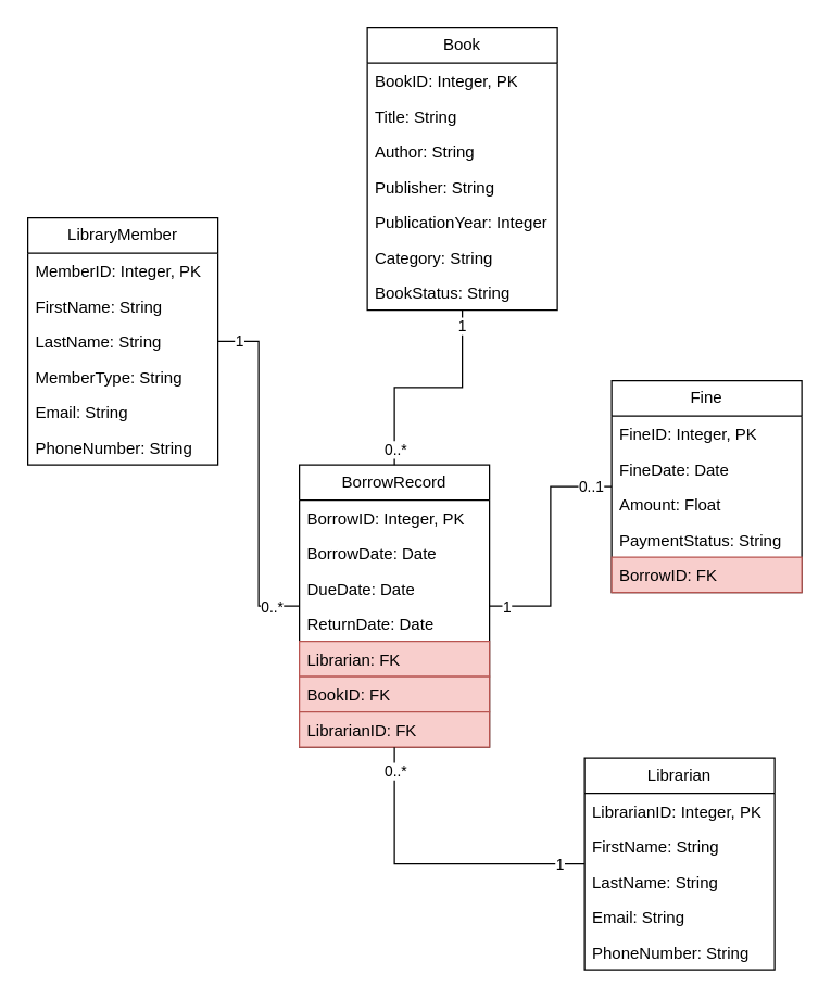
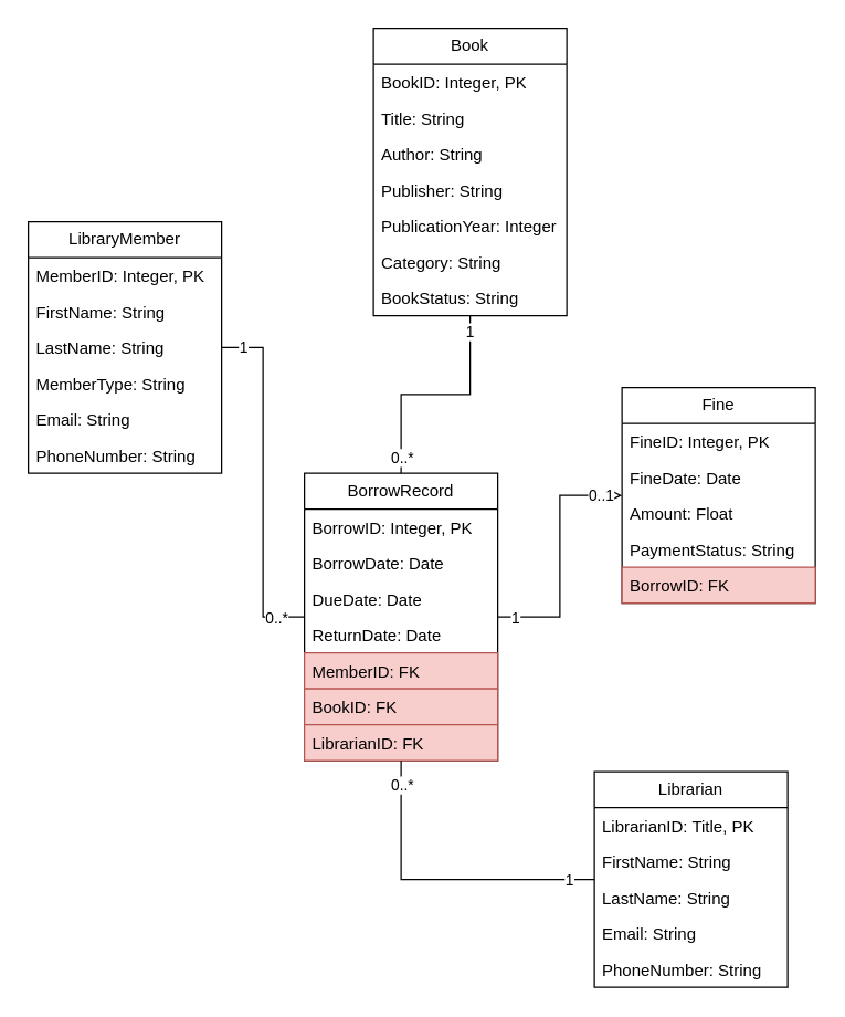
  <mxCell id="0" />
  <mxCell id="1" parent="0" />
  <mxCell id="2" style="edgeStyle=orthogonalEdgeStyle;rounded=0;orthogonalLoop=1;jettySize=auto;html=1;entryX=0;entryY=0.5;entryDx=0;entryDy=0;endArrow=none;endFill=0;" edge="1" parent="1" source="5" target="26"><mxGeometry relative="1" as="geometry" /></mxCell>
  <mxCell id="3" value="1" style="edgeLabel;html=1;align=center;verticalAlign=middle;resizable=0;points=[];" vertex="1" connectable="0" parent="2"><mxGeometry x="-0.885" y="1" relative="1" as="geometry"><mxPoint as="offset" /></mxGeometry></mxCell>
  <mxCell id="4" value="0..*" style="edgeLabel;html=1;align=center;verticalAlign=middle;resizable=0;points=[];" vertex="1" connectable="0" parent="2"><mxGeometry x="0.836" relative="1" as="geometry"><mxPoint as="offset" /></mxGeometry></mxCell>
  <mxCell id="5" value="LibraryMember" style="swimlane;fontStyle=0;childLayout=stackLayout;horizontal=1;startSize=26;fillColor=none;horizontalStack=0;resizeParent=1;resizeParentMax=0;resizeLast=0;collapsible=1;marginBottom=0;whiteSpace=wrap;html=1;" vertex="1" parent="1"><mxGeometry x="20" y="160" width="140" height="182" as="geometry" /></mxCell>
  <mxCell id="6" value="MemberID: Integer, PK" style="text;strokeColor=none;fillColor=none;align=left;verticalAlign=top;spacingLeft=4;spacingRight=4;overflow=hidden;rotatable=0;points=[[0,0.5],[1,0.5]];portConstraint=eastwest;whiteSpace=wrap;html=1;" vertex="1" parent="5"><mxGeometry y="26" width="140" height="26" as="geometry" /></mxCell>
  <mxCell id="7" value="FirstName: String" style="text;strokeColor=none;fillColor=none;align=left;verticalAlign=top;spacingLeft=4;spacingRight=4;overflow=hidden;rotatable=0;points=[[0,0.5],[1,0.5]];portConstraint=eastwest;whiteSpace=wrap;html=1;" vertex="1" parent="5"><mxGeometry y="52" width="140" height="26" as="geometry" /></mxCell>
  <mxCell id="8" value="LastName: String" style="text;strokeColor=none;fillColor=none;align=left;verticalAlign=top;spacingLeft=4;spacingRight=4;overflow=hidden;rotatable=0;points=[[0,0.5],[1,0.5]];portConstraint=eastwest;whiteSpace=wrap;html=1;" vertex="1" parent="5"><mxGeometry y="78" width="140" height="26" as="geometry" /></mxCell>
  <mxCell id="9" value="MemberType: String" style="text;strokeColor=none;fillColor=none;align=left;verticalAlign=top;spacingLeft=4;spacingRight=4;overflow=hidden;rotatable=0;points=[[0,0.5],[1,0.5]];portConstraint=eastwest;whiteSpace=wrap;html=1;" vertex="1" parent="5"><mxGeometry y="104" width="140" height="26" as="geometry" /></mxCell>
  <mxCell id="10" value="Email: String" style="text;strokeColor=none;fillColor=none;align=left;verticalAlign=top;spacingLeft=4;spacingRight=4;overflow=hidden;rotatable=0;points=[[0,0.5],[1,0.5]];portConstraint=eastwest;whiteSpace=wrap;html=1;" vertex="1" parent="5"><mxGeometry y="130" width="140" height="26" as="geometry" /></mxCell>
  <mxCell id="11" value="PhoneNumber: String" style="text;strokeColor=none;fillColor=none;align=left;verticalAlign=top;spacingLeft=4;spacingRight=4;overflow=hidden;rotatable=0;points=[[0,0.5],[1,0.5]];portConstraint=eastwest;whiteSpace=wrap;html=1;" vertex="1" parent="5"><mxGeometry y="156" width="140" height="26" as="geometry" /></mxCell>
  <mxCell id="12" style="edgeStyle=orthogonalEdgeStyle;rounded=0;orthogonalLoop=1;jettySize=auto;html=1;entryX=0.5;entryY=0;entryDx=0;entryDy=0;endArrow=none;endFill=0;" edge="1" parent="1" source="15" target="26"><mxGeometry relative="1" as="geometry" /></mxCell>
  <mxCell id="13" value="1" style="edgeLabel;html=1;align=center;verticalAlign=middle;resizable=0;points=[];" vertex="1" connectable="0" parent="12"><mxGeometry x="-0.866" y="-1" relative="1" as="geometry"><mxPoint as="offset" /></mxGeometry></mxCell>
  <mxCell id="14" value="0..*" style="edgeLabel;html=1;align=center;verticalAlign=middle;resizable=0;points=[];" vertex="1" connectable="0" parent="12"><mxGeometry x="0.848" relative="1" as="geometry"><mxPoint as="offset" /></mxGeometry></mxCell>
  <mxCell id="15" value="Book" style="swimlane;fontStyle=0;childLayout=stackLayout;horizontal=1;startSize=26;fillColor=none;horizontalStack=0;resizeParent=1;resizeParentMax=0;resizeLast=0;collapsible=1;marginBottom=0;whiteSpace=wrap;html=1;" vertex="1" parent="1"><mxGeometry x="270" y="20" width="140" height="208" as="geometry" /></mxCell>
  <mxCell id="16" value="BookID: Integer, PK" style="text;strokeColor=none;fillColor=none;align=left;verticalAlign=top;spacingLeft=4;spacingRight=4;overflow=hidden;rotatable=0;points=[[0,0.5],[1,0.5]];portConstraint=eastwest;whiteSpace=wrap;html=1;" vertex="1" parent="15"><mxGeometry y="26" width="140" height="26" as="geometry" /></mxCell>
  <mxCell id="17" value="Title: String" style="text;strokeColor=none;fillColor=none;align=left;verticalAlign=top;spacingLeft=4;spacingRight=4;overflow=hidden;rotatable=0;points=[[0,0.5],[1,0.5]];portConstraint=eastwest;whiteSpace=wrap;html=1;" vertex="1" parent="15"><mxGeometry y="52" width="140" height="26" as="geometry" /></mxCell>
  <mxCell id="18" value="Author: String" style="text;strokeColor=none;fillColor=none;align=left;verticalAlign=top;spacingLeft=4;spacingRight=4;overflow=hidden;rotatable=0;points=[[0,0.5],[1,0.5]];portConstraint=eastwest;whiteSpace=wrap;html=1;" vertex="1" parent="15"><mxGeometry y="78" width="140" height="26" as="geometry" /></mxCell>
  <mxCell id="19" value="Publisher: String" style="text;strokeColor=none;fillColor=none;align=left;verticalAlign=top;spacingLeft=4;spacingRight=4;overflow=hidden;rotatable=0;points=[[0,0.5],[1,0.5]];portConstraint=eastwest;whiteSpace=wrap;html=1;" vertex="1" parent="15"><mxGeometry y="104" width="140" height="26" as="geometry" /></mxCell>
  <mxCell id="20" value="PublicationYear: Integer" style="text;strokeColor=none;fillColor=none;align=left;verticalAlign=top;spacingLeft=4;spacingRight=4;overflow=hidden;rotatable=0;points=[[0,0.5],[1,0.5]];portConstraint=eastwest;whiteSpace=wrap;html=1;" vertex="1" parent="15"><mxGeometry y="130" width="140" height="26" as="geometry" /></mxCell>
  <mxCell id="21" value="Category: String" style="text;strokeColor=none;fillColor=none;align=left;verticalAlign=top;spacingLeft=4;spacingRight=4;overflow=hidden;rotatable=0;points=[[0,0.5],[1,0.5]];portConstraint=eastwest;whiteSpace=wrap;html=1;" vertex="1" parent="15"><mxGeometry y="156" width="140" height="26" as="geometry" /></mxCell>
  <mxCell id="22" value="BookStatus: String" style="text;strokeColor=none;fillColor=none;align=left;verticalAlign=top;spacingLeft=4;spacingRight=4;overflow=hidden;rotatable=0;points=[[0,0.5],[1,0.5]];portConstraint=eastwest;whiteSpace=wrap;html=1;" vertex="1" parent="15"><mxGeometry y="182" width="140" height="26" as="geometry" /></mxCell>
- <mxCell id="23" style="edgeStyle=orthogonalEdgeStyle;rounded=0;orthogonalLoop=1;jettySize=auto;html=1;entryX=0;entryY=0.5;entryDx=0;entryDy=0;endArrow=none;endFill=0;" edge="1" parent="1" source="26" target="34"><mxGeometry relative="1" as="geometry" /></mxCell>
+ <mxCell id="23" style="edgeStyle=orthogonalEdgeStyle;rounded=0;orthogonalLoop=1;jettySize=auto;html=1;entryX=0;entryY=0.5;entryDx=0;entryDy=0;endArrow=classic;endFill=0;" edge="1" parent="1" source="26" target="34"><mxGeometry relative="1" as="geometry" /></mxCell>
  <mxCell id="24" value="1" style="edgeLabel;html=1;align=center;verticalAlign=middle;resizable=0;points=[];" vertex="1" connectable="0" parent="23"><mxGeometry x="-0.867" relative="1" as="geometry"><mxPoint as="offset" /></mxGeometry></mxCell>
  <mxCell id="25" value="0..1" style="edgeLabel;html=1;align=center;verticalAlign=middle;resizable=0;points=[];" vertex="1" connectable="0" parent="23"><mxGeometry x="0.819" y="1" relative="1" as="geometry"><mxPoint as="offset" /></mxGeometry></mxCell>
  <mxCell id="26" value="BorrowRecord" style="swimlane;fontStyle=0;childLayout=stackLayout;horizontal=1;startSize=26;fillColor=none;horizontalStack=0;resizeParent=1;resizeParentMax=0;resizeLast=0;collapsible=1;marginBottom=0;whiteSpace=wrap;html=1;" vertex="1" parent="1"><mxGeometry x="220" y="342" width="140" height="208" as="geometry" /></mxCell>
  <mxCell id="27" value="BorrowID: Integer, PK" style="text;strokeColor=none;fillColor=none;align=left;verticalAlign=top;spacingLeft=4;spacingRight=4;overflow=hidden;rotatable=0;points=[[0,0.5],[1,0.5]];portConstraint=eastwest;whiteSpace=wrap;html=1;" vertex="1" parent="26"><mxGeometry y="26" width="140" height="26" as="geometry" /></mxCell>
  <mxCell id="28" value="BorrowDate: Date" style="text;strokeColor=none;fillColor=none;align=left;verticalAlign=top;spacingLeft=4;spacingRight=4;overflow=hidden;rotatable=0;points=[[0,0.5],[1,0.5]];portConstraint=eastwest;whiteSpace=wrap;html=1;" vertex="1" parent="26"><mxGeometry y="52" width="140" height="26" as="geometry" /></mxCell>
  <mxCell id="29" value="DueDate: Date" style="text;strokeColor=none;fillColor=none;align=left;verticalAlign=top;spacingLeft=4;spacingRight=4;overflow=hidden;rotatable=0;points=[[0,0.5],[1,0.5]];portConstraint=eastwest;whiteSpace=wrap;html=1;" vertex="1" parent="26"><mxGeometry y="78" width="140" height="26" as="geometry" /></mxCell>
  <mxCell id="30" value="ReturnDate: Date" style="text;strokeColor=none;fillColor=none;align=left;verticalAlign=top;spacingLeft=4;spacingRight=4;overflow=hidden;rotatable=0;points=[[0,0.5],[1,0.5]];portConstraint=eastwest;whiteSpace=wrap;html=1;" vertex="1" parent="26"><mxGeometry y="104" width="140" height="26" as="geometry" /></mxCell>
- <mxCell id="31" value="Librarian: FK" style="text;strokeColor=#b85450;fillColor=#f8cecc;align=left;verticalAlign=top;spacingLeft=4;spacingRight=4;overflow=hidden;rotatable=0;points=[[0,0.5],[1,0.5]];portConstraint=eastwest;whiteSpace=wrap;html=1;" vertex="1" parent="26"><mxGeometry y="130" width="140" height="26" as="geometry" /></mxCell>
+ <mxCell id="31" value="MemberID: FK" style="text;strokeColor=#b85450;fillColor=#f8cecc;align=left;verticalAlign=top;spacingLeft=4;spacingRight=4;overflow=hidden;rotatable=0;points=[[0,0.5],[1,0.5]];portConstraint=eastwest;whiteSpace=wrap;html=1;" vertex="1" parent="26"><mxGeometry y="130" width="140" height="26" as="geometry" /></mxCell>
  <mxCell id="32" value="BookID: FK" style="text;strokeColor=#b85450;fillColor=#f8cecc;align=left;verticalAlign=top;spacingLeft=4;spacingRight=4;overflow=hidden;rotatable=0;points=[[0,0.5],[1,0.5]];portConstraint=eastwest;whiteSpace=wrap;html=1;" vertex="1" parent="26"><mxGeometry y="156" width="140" height="26" as="geometry" /></mxCell>
  <mxCell id="33" value="LibrarianID: FK" style="text;strokeColor=#b85450;fillColor=#f8cecc;align=left;verticalAlign=top;spacingLeft=4;spacingRight=4;overflow=hidden;rotatable=0;points=[[0,0.5],[1,0.5]];portConstraint=eastwest;whiteSpace=wrap;html=1;" vertex="1" parent="26"><mxGeometry y="182" width="140" height="26" as="geometry" /></mxCell>
  <mxCell id="34" value="Fine" style="swimlane;fontStyle=0;childLayout=stackLayout;horizontal=1;startSize=26;fillColor=none;horizontalStack=0;resizeParent=1;resizeParentMax=0;resizeLast=0;collapsible=1;marginBottom=0;whiteSpace=wrap;html=1;" vertex="1" parent="1"><mxGeometry x="450" y="280" width="140" height="156" as="geometry" /></mxCell>
  <mxCell id="35" value="FineID: Integer, PK" style="text;strokeColor=none;fillColor=none;align=left;verticalAlign=top;spacingLeft=4;spacingRight=4;overflow=hidden;rotatable=0;points=[[0,0.5],[1,0.5]];portConstraint=eastwest;whiteSpace=wrap;html=1;" vertex="1" parent="34"><mxGeometry y="26" width="140" height="26" as="geometry" /></mxCell>
  <mxCell id="36" value="FineDate: Date" style="text;strokeColor=none;fillColor=none;align=left;verticalAlign=top;spacingLeft=4;spacingRight=4;overflow=hidden;rotatable=0;points=[[0,0.5],[1,0.5]];portConstraint=eastwest;whiteSpace=wrap;html=1;" vertex="1" parent="34"><mxGeometry y="52" width="140" height="26" as="geometry" /></mxCell>
  <mxCell id="37" value="Amount: Float" style="text;strokeColor=none;fillColor=none;align=left;verticalAlign=top;spacingLeft=4;spacingRight=4;overflow=hidden;rotatable=0;points=[[0,0.5],[1,0.5]];portConstraint=eastwest;whiteSpace=wrap;html=1;" vertex="1" parent="34"><mxGeometry y="78" width="140" height="26" as="geometry" /></mxCell>
  <mxCell id="38" value="PaymentStatus: String" style="text;strokeColor=none;fillColor=none;align=left;verticalAlign=top;spacingLeft=4;spacingRight=4;overflow=hidden;rotatable=0;points=[[0,0.5],[1,0.5]];portConstraint=eastwest;whiteSpace=wrap;html=1;" vertex="1" parent="34"><mxGeometry y="104" width="140" height="26" as="geometry" /></mxCell>
  <mxCell id="39" value="BorrowID: FK" style="text;strokeColor=#b85450;fillColor=#f8cecc;align=left;verticalAlign=top;spacingLeft=4;spacingRight=4;overflow=hidden;rotatable=0;points=[[0,0.5],[1,0.5]];portConstraint=eastwest;whiteSpace=wrap;html=1;" vertex="1" parent="34"><mxGeometry y="130" width="140" height="26" as="geometry" /></mxCell>
  <mxCell id="40" style="edgeStyle=orthogonalEdgeStyle;rounded=0;orthogonalLoop=1;jettySize=auto;html=1;entryX=0.5;entryY=1;entryDx=0;entryDy=0;endArrow=none;endFill=0;" edge="1" parent="1" source="43" target="26"><mxGeometry relative="1" as="geometry" /></mxCell>
  <mxCell id="41" value="1" style="edgeLabel;html=1;align=center;verticalAlign=middle;resizable=0;points=[];" vertex="1" connectable="0" parent="40"><mxGeometry x="-0.833" relative="1" as="geometry"><mxPoint as="offset" /></mxGeometry></mxCell>
  <mxCell id="42" value="0..*" style="edgeLabel;html=1;align=center;verticalAlign=middle;resizable=0;points=[];" vertex="1" connectable="0" parent="40"><mxGeometry x="0.847" relative="1" as="geometry"><mxPoint as="offset" /></mxGeometry></mxCell>
  <mxCell id="43" value="Librarian" style="swimlane;fontStyle=0;childLayout=stackLayout;horizontal=1;startSize=26;fillColor=none;horizontalStack=0;resizeParent=1;resizeParentMax=0;resizeLast=0;collapsible=1;marginBottom=0;whiteSpace=wrap;html=1;" vertex="1" parent="1"><mxGeometry x="430" y="558" width="140" height="156" as="geometry" /></mxCell>
- <mxCell id="44" value="LibrarianID: Integer, PK" style="text;strokeColor=none;fillColor=none;align=left;verticalAlign=top;spacingLeft=4;spacingRight=4;overflow=hidden;rotatable=0;points=[[0,0.5],[1,0.5]];portConstraint=eastwest;whiteSpace=wrap;html=1;" vertex="1" parent="43"><mxGeometry y="26" width="140" height="26" as="geometry" /></mxCell>
+ <mxCell id="44" value="LibrarianID: Title, PK" style="text;strokeColor=none;fillColor=none;align=left;verticalAlign=top;spacingLeft=4;spacingRight=4;overflow=hidden;rotatable=0;points=[[0,0.5],[1,0.5]];portConstraint=eastwest;whiteSpace=wrap;html=1;" vertex="1" parent="43"><mxGeometry y="26" width="140" height="26" as="geometry" /></mxCell>
  <mxCell id="45" value="FirstName: String" style="text;strokeColor=none;fillColor=none;align=left;verticalAlign=top;spacingLeft=4;spacingRight=4;overflow=hidden;rotatable=0;points=[[0,0.5],[1,0.5]];portConstraint=eastwest;whiteSpace=wrap;html=1;" vertex="1" parent="43"><mxGeometry y="52" width="140" height="26" as="geometry" /></mxCell>
  <mxCell id="46" value="LastName: String" style="text;strokeColor=none;fillColor=none;align=left;verticalAlign=top;spacingLeft=4;spacingRight=4;overflow=hidden;rotatable=0;points=[[0,0.5],[1,0.5]];portConstraint=eastwest;whiteSpace=wrap;html=1;" vertex="1" parent="43"><mxGeometry y="78" width="140" height="26" as="geometry" /></mxCell>
  <mxCell id="47" value="Email: String" style="text;strokeColor=none;fillColor=none;align=left;verticalAlign=top;spacingLeft=4;spacingRight=4;overflow=hidden;rotatable=0;points=[[0,0.5],[1,0.5]];portConstraint=eastwest;whiteSpace=wrap;html=1;" vertex="1" parent="43"><mxGeometry y="104" width="140" height="26" as="geometry" /></mxCell>
  <mxCell id="48" value="PhoneNumber: String" style="text;strokeColor=none;fillColor=none;align=left;verticalAlign=top;spacingLeft=4;spacingRight=4;overflow=hidden;rotatable=0;points=[[0,0.5],[1,0.5]];portConstraint=eastwest;whiteSpace=wrap;html=1;" vertex="1" parent="43"><mxGeometry y="130" width="140" height="26" as="geometry" /></mxCell>
